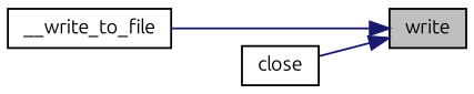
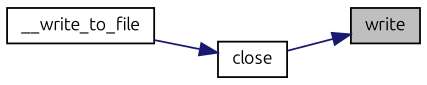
  digraph {
    fontname=Ubuntu
    rankdir=RL
    node [color=black fillcolor=white fontname=Ubuntu fontsize=10 shape=record style=filled]
    edge [color=midnightblue dir=back fontname=Ubuntu fontsize=10 labelfontname=Helvetica labelfontsize=10 style=solid]
    n1 [fillcolor=grey75 fontcolor=black height=0.2 label=write width=0.4]
    n2 [height=0.2 label=__write_to_file width=0.4]
    n3 [height=0.2 label=close width=0.4]
-   n1 -> n2
+   n3 -> n2
    n1 -> n3
  }
